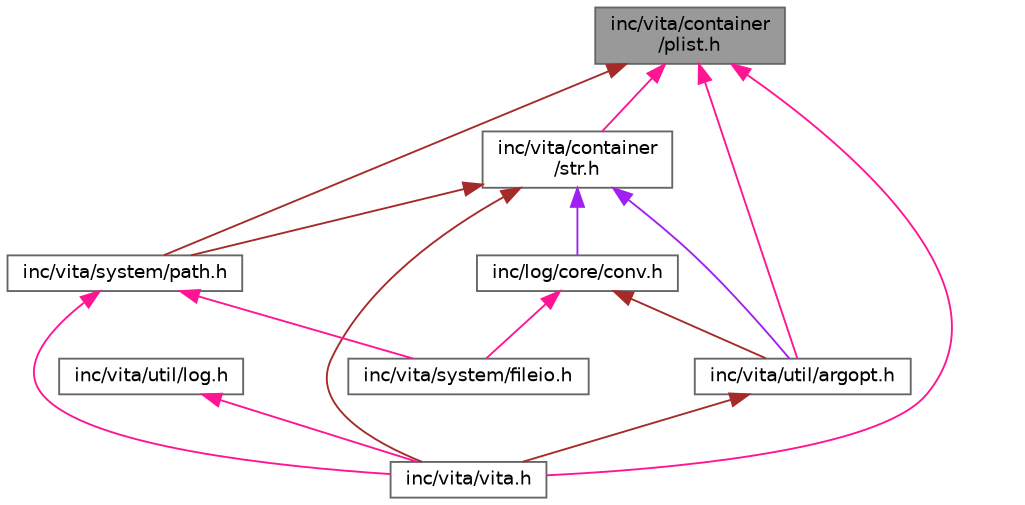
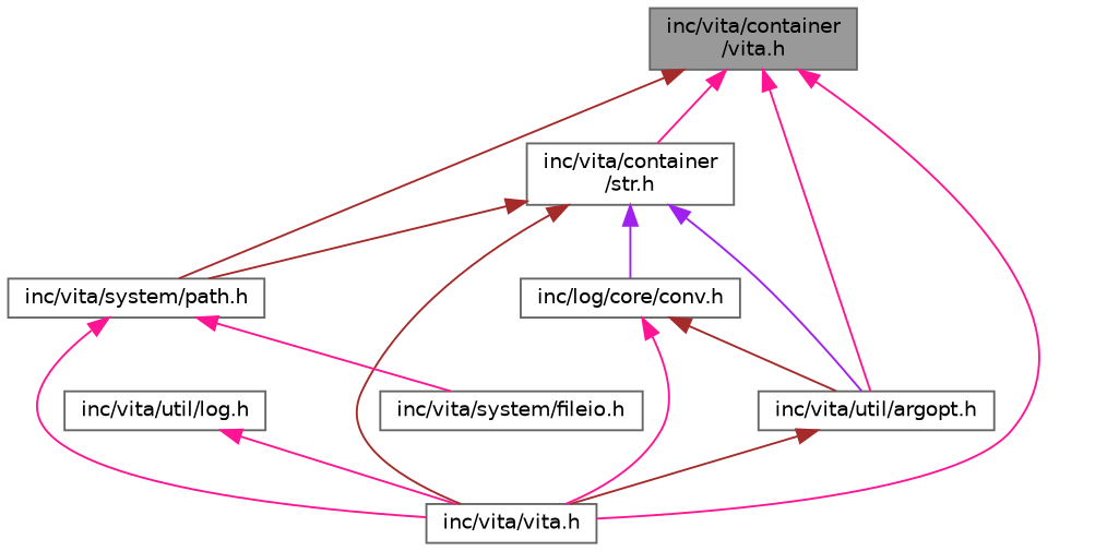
  digraph {
    node [color=grey40 fillcolor=white fontname=Helvetica fontsize=10 shape=box style=filled]
    edge [color=deeppink dir=back fontname=Helvetica fontsize=10 labelfontname=Helvetica labelfontsize=10 style=solid]
-   n1 [color=gray40 fillcolor=grey60 fontcolor=black height=0.2 label="inc/vita/container\l/plist.h" width=0.4]
+   n1 [color=gray40 fillcolor=grey60 fontcolor=black height=0.2 label="inc/vita/container\l/vita.h" width=0.4]
    n2 [height=0.2 label="inc/vita/container\l/str.h" width=0.4]
    n3 [height=0.2 label="inc/vita/util/argopt.h" width=0.4]
    n4 [height=0.2 label="inc/vita/vita.h" width=0.4]
    n5 [height=0.2 label="inc/vita/system/path.h" width=0.4]
    n6 [height=0.2 label="inc/log/core/conv.h" width=0.4]
    n7 [height=0.2 label="inc/vita/system/fileio.h" width=0.4]
    n8 [height=0.2 label="inc/vita/util/log.h" width=0.4]
    n1 -> n2
    n1 -> n3
    n1 -> n4
    n1 -> n5 [color=brown]
    n2 -> n3 [color=purple]
    n2 -> n4 [color=brown]
    n2 -> n5 [color=brown]
    n2 -> n6 [color=purple]
    n3 -> n4 [color=brown]
    n5 -> n4
    n5 -> n7
    n6 -> n3 [color=brown]
-   n6 -> n7
+   n6 -> n4
    n8 -> n4
  }
